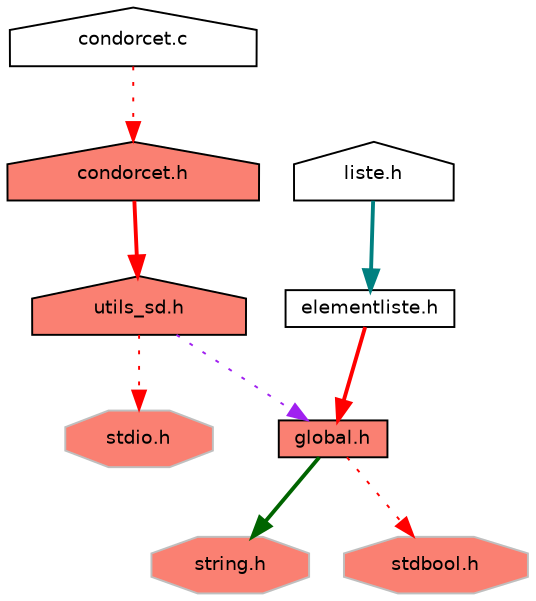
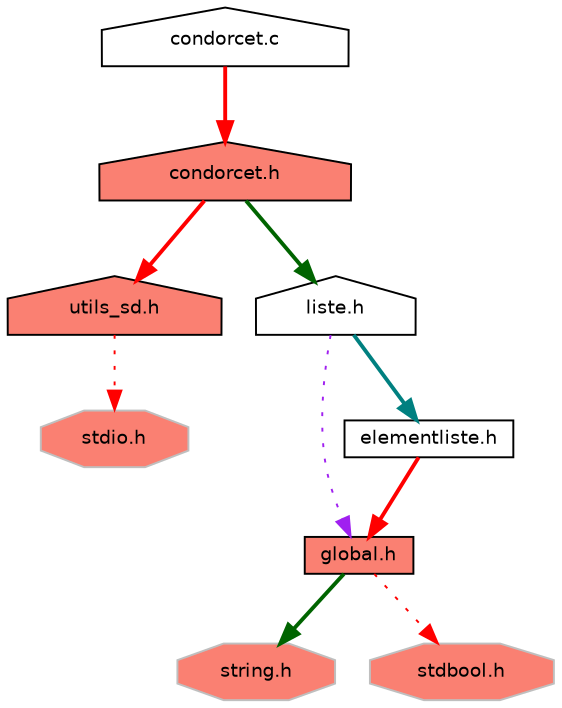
  digraph {
    node [color=black fillcolor=salmon fontname=Helvetica fontsize=10 shape=house style=filled]
    edge [color=red fontname=Helvetica fontsize=10 labelfontname=Helvetica labelfontsize=10 style=bold]
    n1 [fillcolor=white fontcolor=black height=0.2 label="condorcet.c" width=0.4]
    n2 [height=0.2 label="condorcet.h" width=0.4]
    n3 [height=0.2 label="utils_sd.h" width=0.4]
    n4 [fillcolor=white height=0.2 label="liste.h" width=0.4]
    n5 [color=grey75 height=0.2 label="stdio.h" shape=octagon width=0.4]
    n6 [height=0.2 label="global.h" shape=box width=0.4]
    n7 [fillcolor=white height=0.2 label="elementliste.h" shape=box width=0.4]
    n8 [color=grey75 height=0.2 label="string.h" shape=octagon width=0.4]
    n9 [color=grey75 height=0.2 label="stdbool.h" shape=octagon width=0.4]
-   n1 -> n2 [style=dotted]
+   n1 -> n2
    n2 -> n3
+   n2 -> n4 [color=darkgreen]
    n3 -> n5 [style=dotted]
-   n3 -> n6 [color=purple style=dotted]
+   n4 -> n6 [color=purple style=dotted]
    n4 -> n7 [color=teal]
    n6 -> n8 [color=darkgreen]
    n6 -> n9 [style=dotted]
    n7 -> n6
  }
